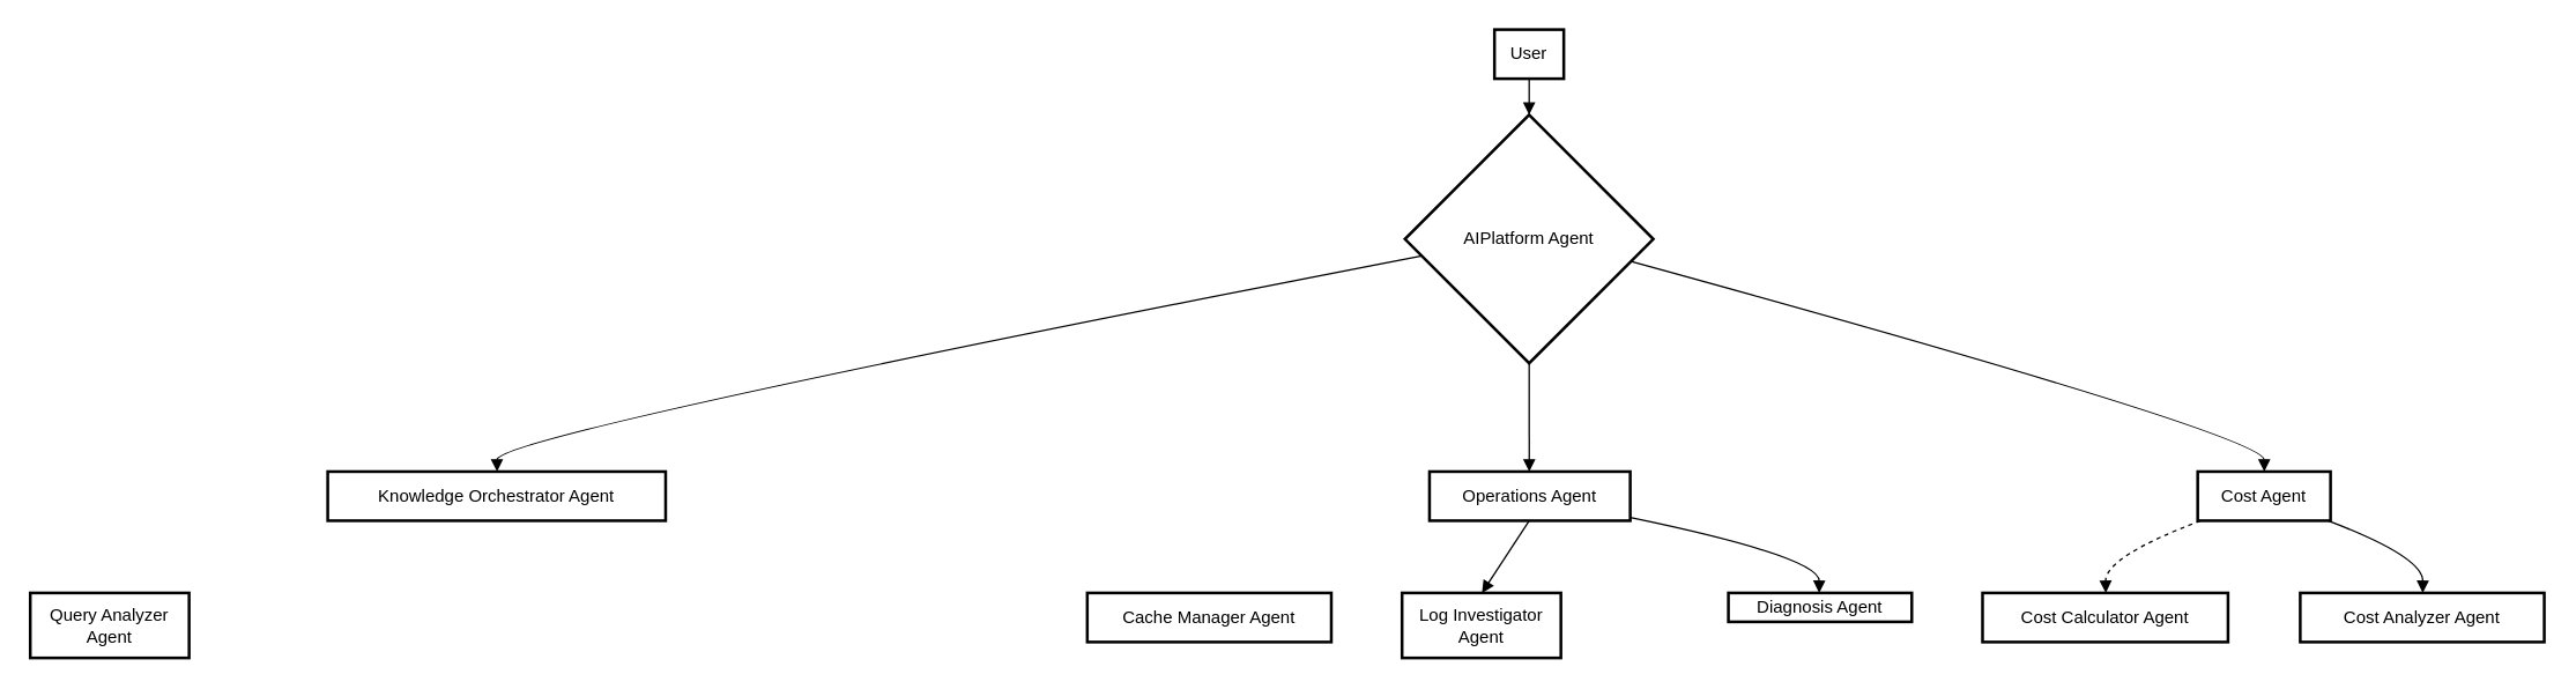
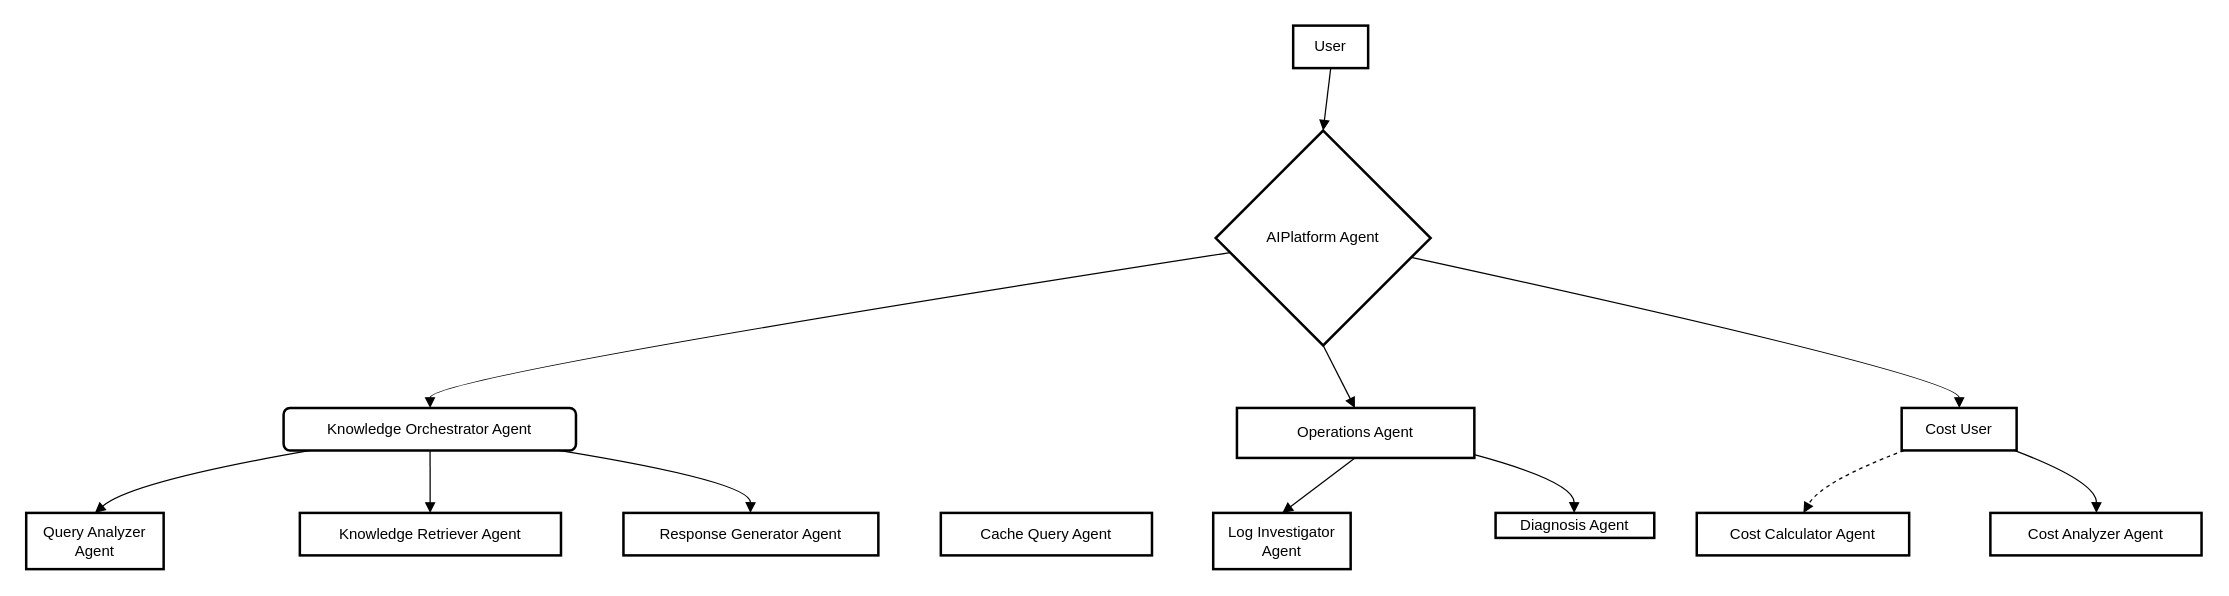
  <mxCell id="0" />
  <mxCell id="1" parent="0" />
- <mxCell id="2" value="User" style="whiteSpace=wrap;strokeWidth=2;" vertex="1" parent="1"><mxGeometry x="1034" y="20" width="48" height="34" as="geometry" /></mxCell>
- <mxCell id="3" value="AIPlatform Agent" style="rhombus;strokeWidth=2;whiteSpace=wrap;" vertex="1" parent="1"><mxGeometry x="972" y="79" width="172" height="172" as="geometry" /></mxCell>
- <mxCell id="4" value="Knowledge Orchestrator Agent" style="whiteSpace=wrap;strokeWidth=2;" vertex="1" parent="1"><mxGeometry x="226" y="326" width="234" height="34" as="geometry" /></mxCell>
- <mxCell id="5" value="Operations Agent" style="whiteSpace=wrap;strokeWidth=2;" vertex="1" parent="1"><mxGeometry x="989" y="326" width="139" height="34" as="geometry" /></mxCell>
- <mxCell id="6" value="Cost Agent" style="whiteSpace=wrap;strokeWidth=2;" vertex="1" parent="1"><mxGeometry x="1521" y="326" width="92" height="34" as="geometry" /></mxCell>
+ <mxCell id="2" value="User" style="whiteSpace=wrap;strokeWidth=2;" vertex="1" parent="1"><mxGeometry x="1034" y="20" width="60" height="34" as="geometry" /></mxCell>
+ <mxCell id="3" value="AIPlatform Agent" style="rhombus;strokeWidth=2;whiteSpace=wrap;" vertex="1" parent="1"><mxGeometry x="972" y="104" width="172" height="172" as="geometry" /></mxCell>
+ <mxCell id="4" value="Knowledge Orchestrator Agent" style="whiteSpace=wrap;strokeWidth=2;rounded=1;" vertex="1" parent="1"><mxGeometry x="226" y="326" width="234" height="34" as="geometry" /></mxCell>
+ <mxCell id="5" value="Operations Agent" style="whiteSpace=wrap;strokeWidth=2;" vertex="1" parent="1"><mxGeometry x="989" y="326" width="190" height="40" as="geometry" /></mxCell>
+ <mxCell id="6" value="Cost User" style="whiteSpace=wrap;strokeWidth=2;" vertex="1" parent="1"><mxGeometry x="1521" y="326" width="92" height="34" as="geometry" /></mxCell>
  <mxCell id="7" value="Query Analyzer Agent" style="whiteSpace=wrap;strokeWidth=2;" vertex="1" parent="1"><mxGeometry x="20" y="410" width="110" height="45" as="geometry" /></mxCell>
- <mxCell id="10" value="Cache Manager Agent" style="whiteSpace=wrap;strokeWidth=2;" vertex="1" parent="1"><mxGeometry x="752" y="410" width="169" height="34" as="geometry" /></mxCell>
+ <mxCell id="8" value="Knowledge Retriever Agent" style="whiteSpace=wrap;strokeWidth=2;" vertex="1" parent="1"><mxGeometry x="239" y="410" width="209" height="34" as="geometry" /></mxCell>
+ <mxCell id="9" value="Response Generator Agent" style="whiteSpace=wrap;strokeWidth=2;" vertex="1" parent="1"><mxGeometry x="498" y="410" width="204" height="34" as="geometry" /></mxCell>
+ <mxCell id="10" value="Cache Query Agent" style="whiteSpace=wrap;strokeWidth=2;" vertex="1" parent="1"><mxGeometry x="752" y="410" width="169" height="34" as="geometry" /></mxCell>
  <mxCell id="11" value="Log Investigator Agent" style="whiteSpace=wrap;strokeWidth=2;" vertex="1" parent="1"><mxGeometry x="970" y="410" width="110" height="45" as="geometry" /></mxCell>
  <mxCell id="12" value="Diagnosis Agent" style="whiteSpace=wrap;strokeWidth=2;" vertex="1" parent="1"><mxGeometry x="1196" y="410" width="127" height="20" as="geometry" /></mxCell>
- <mxCell id="13" value="Cost Calculator Agent" style="whiteSpace=wrap;strokeWidth=2;" vertex="1" parent="1"><mxGeometry x="1372" y="410" width="170" height="34" as="geometry" /></mxCell>
+ <mxCell id="13" value="Cost Calculator Agent" style="whiteSpace=wrap;strokeWidth=2;" vertex="1" parent="1"><mxGeometry x="1357" y="410" width="170" height="34" as="geometry" /></mxCell>
  <mxCell id="14" value="Cost Analyzer Agent" style="whiteSpace=wrap;strokeWidth=2;" vertex="1" parent="1"><mxGeometry x="1592" y="410" width="169" height="34" as="geometry" /></mxCell>
  <mxCell id="15" value="" style="curved=1;startArrow=none;endArrow=block;exitX=0.501;exitY=1;entryX=0.5;entryY=0;rounded=0;" edge="1" parent="1" source="2" target="3"><mxGeometry relative="1" as="geometry"><Array as="points" /></mxGeometry></mxCell>
  <mxCell id="16" value="" style="curved=1;startArrow=none;endArrow=block;exitX=-0.0;exitY=0.578;entryX=0.501;entryY=0.005;rounded=0;" edge="1" parent="1" source="3" target="4"><mxGeometry relative="1" as="geometry"><Array as="points"><mxPoint x="343" y="301" /></Array></mxGeometry></mxCell>
  <mxCell id="17" value="" style="curved=1;startArrow=none;endArrow=block;exitX=0.5;exitY=1.001;entryX=0.497;entryY=0.005;rounded=0;" edge="1" parent="1" source="3" target="5"><mxGeometry relative="1" as="geometry"><Array as="points" /></mxGeometry></mxCell>
  <mxCell id="18" value="" style="curved=1;startArrow=none;endArrow=block;exitX=1.001;exitY=0.61;entryX=0.501;entryY=0.005;rounded=0;" edge="1" parent="1" source="3" target="6"><mxGeometry relative="1" as="geometry"><Array as="points"><mxPoint x="1567" y="301" /></Array></mxGeometry></mxCell>
+ <mxCell id="19" value="" style="curved=1;startArrow=none;endArrow=block;exitX=0.088;exitY=1.005;entryX=0.5;entryY=0.005;rounded=0;" edge="1" parent="1" source="4" target="7"><mxGeometry relative="1" as="geometry"><Array as="points"><mxPoint x="104" y="385" /></Array></mxGeometry></mxCell>
+ <mxCell id="20" value="" style="curved=1;startArrow=none;endArrow=block;exitX=0.501;exitY=1.005;entryX=0.499;entryY=0.005;rounded=0;" edge="1" parent="1" source="4" target="8"><mxGeometry relative="1" as="geometry"><Array as="points" /></mxGeometry></mxCell>
+ <mxCell id="21" value="" style="curved=1;startArrow=none;endArrow=block;exitX=0.945;exitY=1.005;entryX=0.498;entryY=0.005;rounded=0;" edge="1" parent="1" source="4" target="9"><mxGeometry relative="1" as="geometry"><Array as="points"><mxPoint x="600" y="385" /></Array></mxGeometry></mxCell>
  <mxCell id="22" value="" style="curved=1;startArrow=none;endArrow=block;exitX=0.497;exitY=1.005;entryX=0.503;entryY=0.005;rounded=0;" edge="1" parent="1" source="5" target="11"><mxGeometry relative="1" as="geometry"><Array as="points" /></mxGeometry></mxCell>
  <mxCell id="23" value="" style="curved=1;startArrow=none;endArrow=block;exitX=0.995;exitY=0.931;entryX=0.495;entryY=0.005;rounded=0;" edge="1" parent="1" source="5" target="12"><mxGeometry relative="1" as="geometry"><Array as="points"><mxPoint x="1259" y="385" /></Array></mxGeometry></mxCell>
  <mxCell id="24" value="" style="curved=1;startArrow=none;endArrow=block;exitX=0.018;exitY=1.005;entryX=0.502;entryY=0.005;rounded=0;dashed=1;" edge="1" parent="1" source="6" target="13"><mxGeometry relative="1" as="geometry"><Array as="points"><mxPoint x="1457" y="385" /></Array></mxGeometry></mxCell>
  <mxCell id="25" value="" style="curved=1;startArrow=none;endArrow=block;exitX=0.984;exitY=1.005;entryX=0.502;entryY=0.005;rounded=0;" edge="1" parent="1" source="6" target="14"><mxGeometry relative="1" as="geometry"><Array as="points"><mxPoint x="1677" y="385" /></Array></mxGeometry></mxCell>
